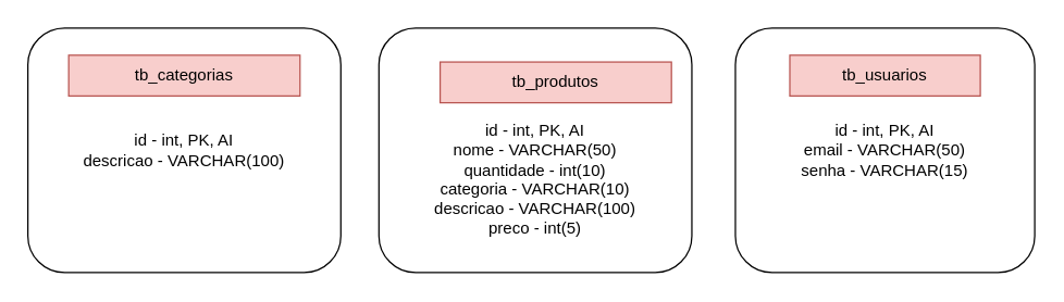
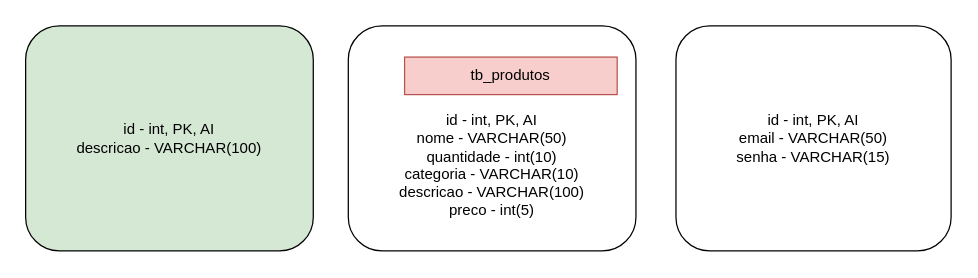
  <mxCell id="0" />
  <mxCell id="1" parent="0" />
- <mxCell id="2" value="id - int, PK, AI&lt;br&gt;descricao - VARCHAR(100)" style="rounded=1;whiteSpace=wrap;html=1;" parent="1" vertex="1"><mxGeometry x="20" y="20" width="230" height="180" as="geometry" /></mxCell>
- <mxCell id="3" value="tb_categorias" style="text;html=1;strokeColor=#b85450;fillColor=#f8cecc;align=center;verticalAlign=middle;whiteSpace=wrap;rounded=0;" parent="1" vertex="1"><mxGeometry x="50" y="40" width="170" height="30" as="geometry" /></mxCell>
+ <mxCell id="2" value="id - int, PK, AI&lt;br&gt;descricao - VARCHAR(100)" style="rounded=1;whiteSpace=wrap;html=1;fillColor=#d5e8d4;" parent="1" vertex="1"><mxGeometry x="20" y="20" width="230" height="180" as="geometry" /></mxCell>
  <mxCell id="4" value="&lt;br&gt;&lt;br&gt;&lt;br&gt;id - int, PK, AI&lt;br&gt;nome - VARCHAR(50)&lt;br&gt;quantidade - int(10)&lt;br&gt;categoria - VARCHAR(10)&lt;br&gt;descricao - VARCHAR(100)&lt;br&gt;preco - int(5)" style="rounded=1;whiteSpace=wrap;html=1;fillColor=#FFFFFF;" parent="1" vertex="1"><mxGeometry x="278" y="20" width="230" height="180" as="geometry" /></mxCell>
  <mxCell id="5" value="tb_produtos" style="text;html=1;strokeColor=#b85450;fillColor=#f8cecc;align=center;verticalAlign=middle;whiteSpace=wrap;rounded=0;" parent="1" vertex="1"><mxGeometry x="323" y="45" width="170" height="30" as="geometry" /></mxCell>
  <mxCell id="6" value="id - int, PK, AI&lt;br&gt;email - VARCHAR(50)&lt;br&gt;senha - VARCHAR(15)" style="rounded=1;whiteSpace=wrap;html=1;fillColor=#FFFFFF;" parent="1" vertex="1"><mxGeometry x="540" y="20" width="220" height="180" as="geometry" /></mxCell>
- <mxCell id="7" value="tb_usuarios" style="text;html=1;strokeColor=#b85450;fillColor=#f8cecc;align=center;verticalAlign=middle;whiteSpace=wrap;rounded=0;" parent="1" vertex="1"><mxGeometry x="580" y="40" width="140" height="30" as="geometry" /></mxCell>
